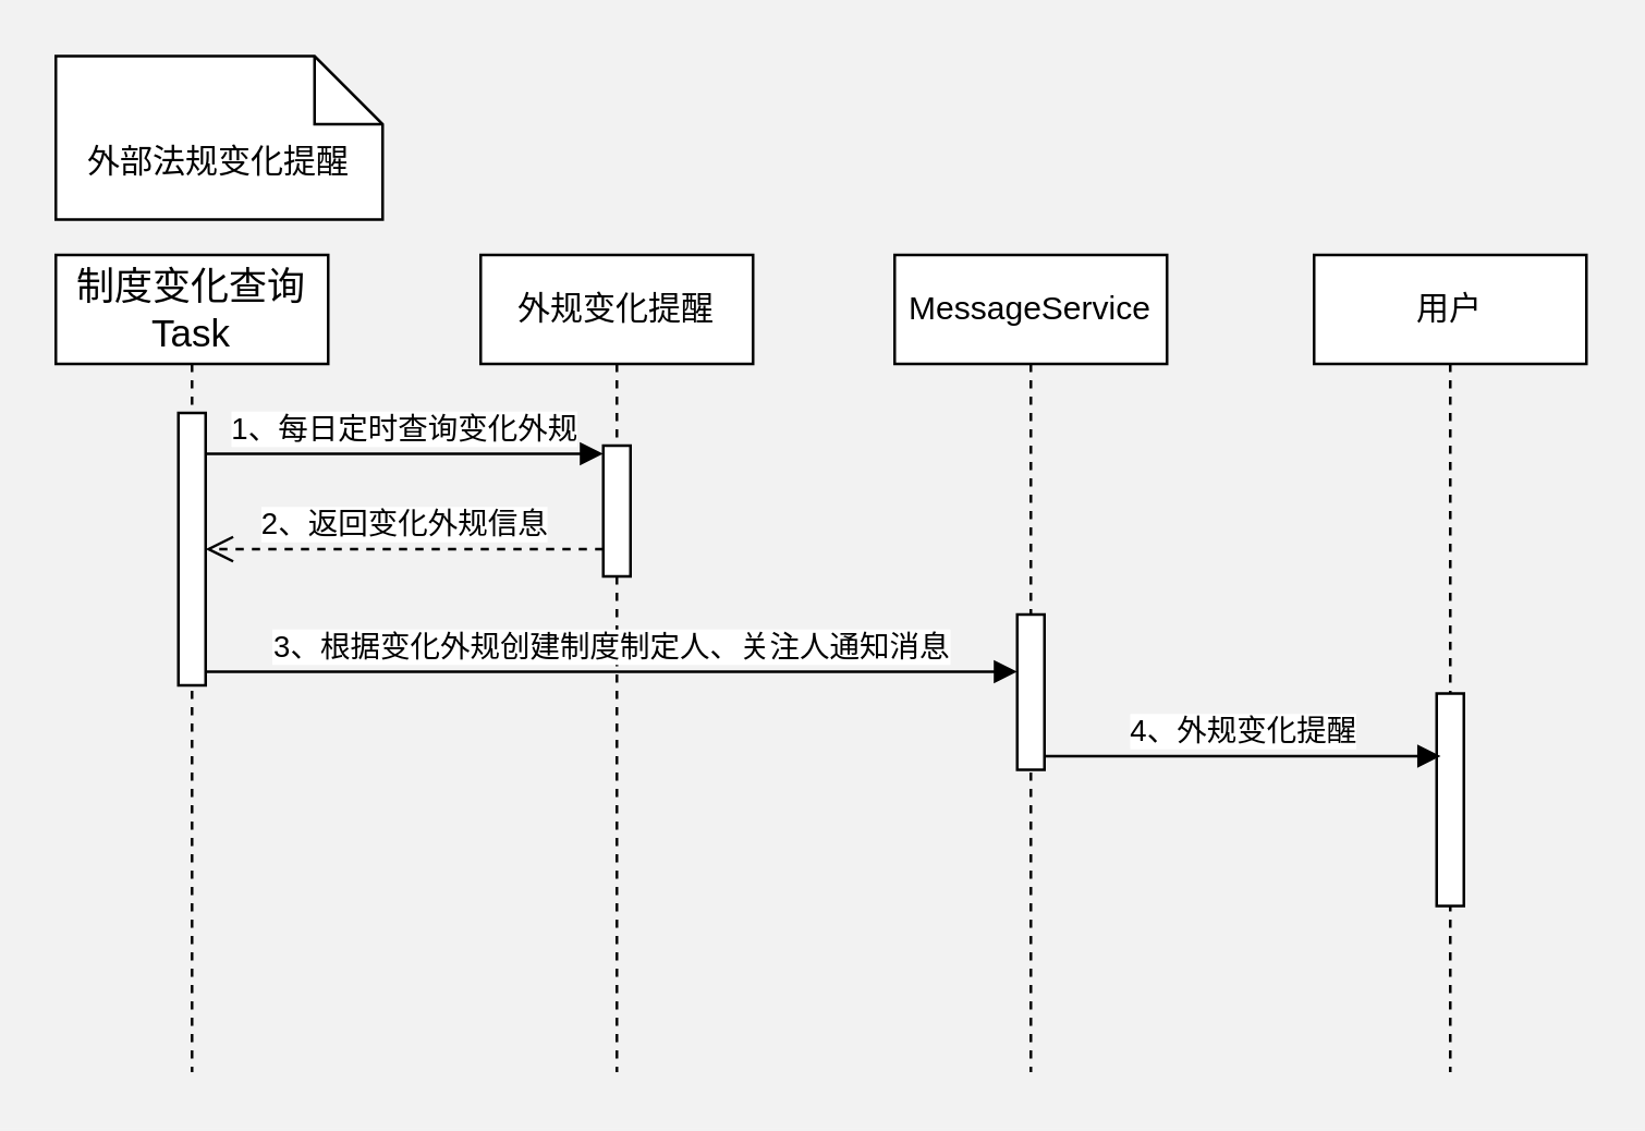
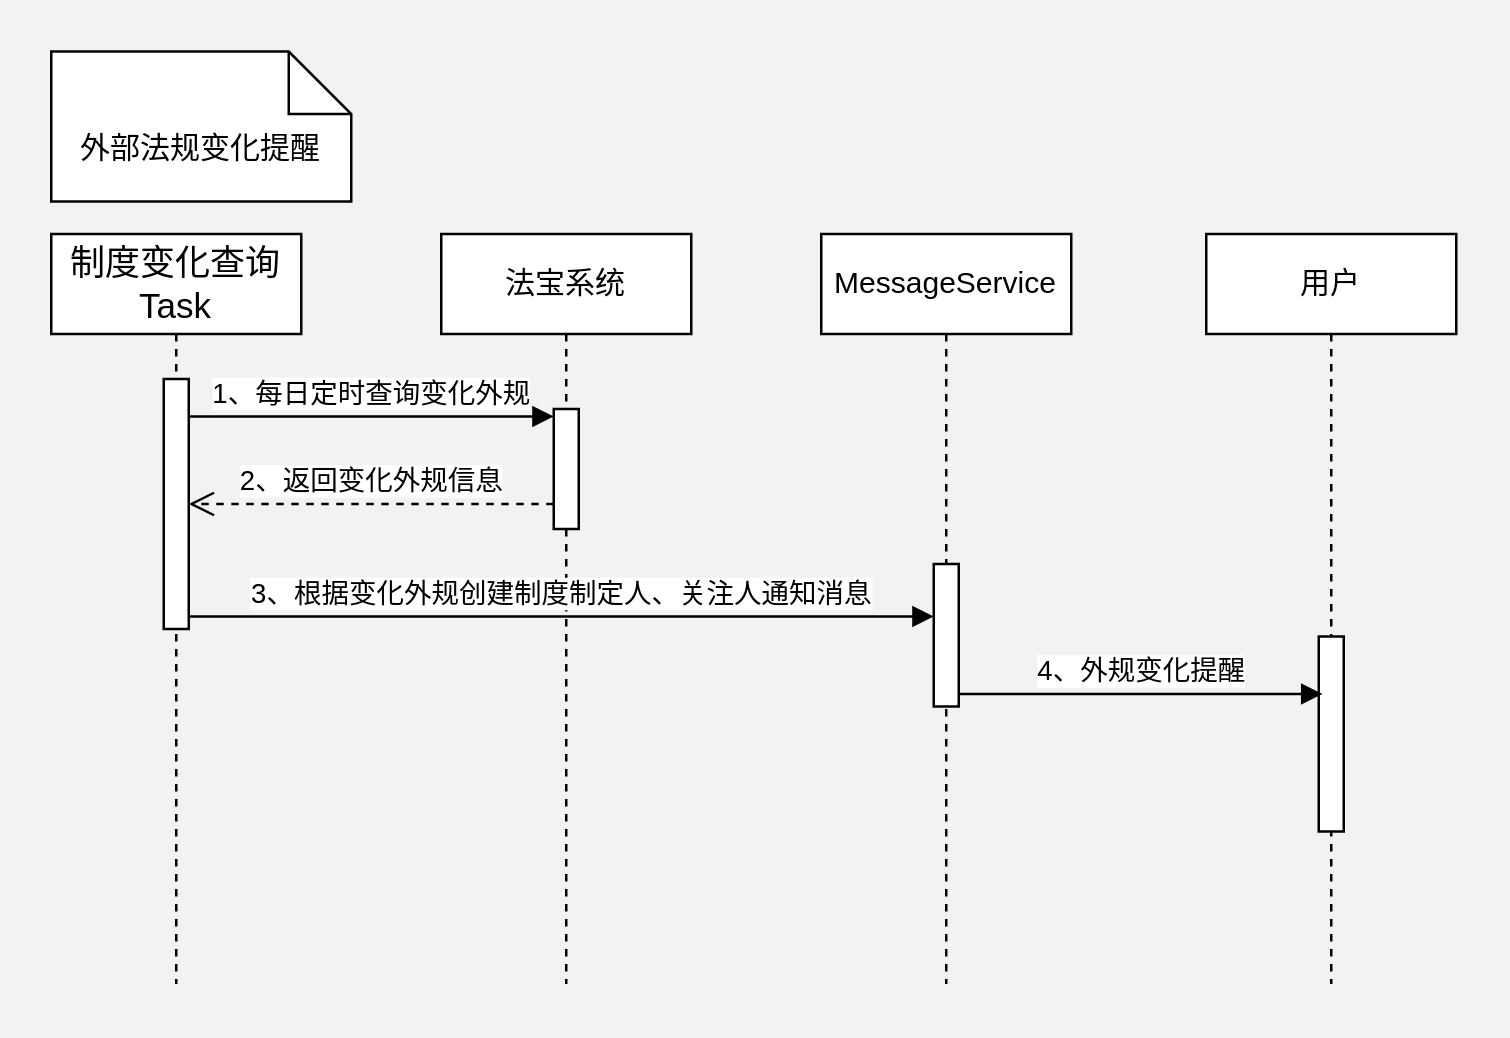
  <mxCell id="0" />
  <mxCell id="1" parent="0" />
  <mxCell id="2" value="&lt;span style=&quot;font-size: 14px;&quot;&gt;制度变化查询Task&lt;/span&gt;" style="shape=umlLifeline;perimeter=lifelinePerimeter;whiteSpace=wrap;html=1;container=1;dropTarget=0;collapsible=0;recursiveResize=0;outlineConnect=0;portConstraint=eastwest;newEdgeStyle={&quot;curved&quot;:0,&quot;rounded&quot;:0};" vertex="1" parent="1"><mxGeometry x="20" y="93" width="100" height="300" as="geometry" /></mxCell>
  <mxCell id="3" value="" style="html=1;points=[[0,0,0,0,5],[0,1,0,0,-5],[1,0,0,0,5],[1,1,0,0,-5]];perimeter=orthogonalPerimeter;outlineConnect=0;targetShapes=umlLifeline;portConstraint=eastwest;newEdgeStyle={&quot;curved&quot;:0,&quot;rounded&quot;:0};" vertex="1" parent="2"><mxGeometry x="45" y="58" width="10" height="100" as="geometry" /></mxCell>
- <mxCell id="4" value="外规变化提醒" style="shape=umlLifeline;perimeter=lifelinePerimeter;whiteSpace=wrap;html=1;container=1;dropTarget=0;collapsible=0;recursiveResize=0;outlineConnect=0;portConstraint=eastwest;newEdgeStyle={&quot;curved&quot;:0,&quot;rounded&quot;:0};" vertex="1" parent="1"><mxGeometry x="176" y="93" width="100" height="300" as="geometry" /></mxCell>
+ <mxCell id="4" value="法宝系统" style="shape=umlLifeline;perimeter=lifelinePerimeter;whiteSpace=wrap;html=1;container=1;dropTarget=0;collapsible=0;recursiveResize=0;outlineConnect=0;portConstraint=eastwest;newEdgeStyle={&quot;curved&quot;:0,&quot;rounded&quot;:0};" vertex="1" parent="1"><mxGeometry x="176" y="93" width="100" height="300" as="geometry" /></mxCell>
  <mxCell id="5" value="" style="html=1;points=[[0,0,0,0,5],[0,1,0,0,-5],[1,0,0,0,5],[1,1,0,0,-5]];perimeter=orthogonalPerimeter;outlineConnect=0;targetShapes=umlLifeline;portConstraint=eastwest;newEdgeStyle={&quot;curved&quot;:0,&quot;rounded&quot;:0};" vertex="1" parent="4"><mxGeometry x="45" y="70" width="10" height="48" as="geometry" /></mxCell>
  <mxCell id="6" value="1、每日定时查询变化外规" style="html=1;verticalAlign=bottom;endArrow=block;curved=0;rounded=0;" edge="1" parent="1"><mxGeometry width="80" relative="1" as="geometry"><mxPoint x="75" y="166" as="sourcePoint" /><mxPoint x="221" y="166" as="targetPoint" /></mxGeometry></mxCell>
  <mxCell id="7" value="MessageService" style="shape=umlLifeline;perimeter=lifelinePerimeter;whiteSpace=wrap;html=1;container=1;dropTarget=0;collapsible=0;recursiveResize=0;outlineConnect=0;portConstraint=eastwest;newEdgeStyle={&quot;curved&quot;:0,&quot;rounded&quot;:0};" vertex="1" parent="1"><mxGeometry x="328" y="93" width="100" height="300" as="geometry" /></mxCell>
  <mxCell id="8" value="" style="html=1;points=[[0,0,0,0,5],[0,1,0,0,-5],[1,0,0,0,5],[1,1,0,0,-5]];perimeter=orthogonalPerimeter;outlineConnect=0;targetShapes=umlLifeline;portConstraint=eastwest;newEdgeStyle={&quot;curved&quot;:0,&quot;rounded&quot;:0};" vertex="1" parent="7"><mxGeometry x="45" y="132" width="10" height="57" as="geometry" /></mxCell>
  <mxCell id="9" value="3、根据变化外规创建制度制定人、关注人通知消息" style="html=1;verticalAlign=bottom;endArrow=block;curved=0;rounded=0;exitX=1;exitY=1;exitDx=0;exitDy=-5;exitPerimeter=0;" edge="1" parent="1" source="3"><mxGeometry width="80" relative="1" as="geometry"><mxPoint x="79" y="246" as="sourcePoint" /><mxPoint x="373" y="246" as="targetPoint" /></mxGeometry></mxCell>
  <mxCell id="10" value="用户" style="shape=umlLifeline;perimeter=lifelinePerimeter;whiteSpace=wrap;html=1;container=1;dropTarget=0;collapsible=0;recursiveResize=0;outlineConnect=0;portConstraint=eastwest;newEdgeStyle={&quot;curved&quot;:0,&quot;rounded&quot;:0};" vertex="1" parent="1"><mxGeometry x="482" y="93" width="100" height="300" as="geometry" /></mxCell>
  <mxCell id="11" value="" style="html=1;points=[[0,0,0,0,5],[0,1,0,0,-5],[1,0,0,0,5],[1,1,0,0,-5]];perimeter=orthogonalPerimeter;outlineConnect=0;targetShapes=umlLifeline;portConstraint=eastwest;newEdgeStyle={&quot;curved&quot;:0,&quot;rounded&quot;:0};" vertex="1" parent="10"><mxGeometry x="45" y="161" width="10" height="78" as="geometry" /></mxCell>
  <mxCell id="12" value="4、外规变化提醒" style="html=1;verticalAlign=bottom;endArrow=block;curved=0;rounded=0;exitX=1;exitY=1;exitDx=0;exitDy=-5;exitPerimeter=0;" edge="1" parent="1" source="8"><mxGeometry width="80" relative="1" as="geometry"><mxPoint x="401" y="277" as="sourcePoint" /><mxPoint x="528.5" y="277" as="targetPoint" /></mxGeometry></mxCell>
  <mxCell id="13" value="2、返回变化外规信息" style="html=1;verticalAlign=bottom;endArrow=open;dashed=1;endSize=8;curved=0;rounded=0;" edge="1" parent="1" source="5"><mxGeometry relative="1" as="geometry"><mxPoint x="155" y="201" as="sourcePoint" /><mxPoint x="75" y="201" as="targetPoint" /></mxGeometry></mxCell>
  <mxCell id="14" value="外部法规变化提醒" style="shape=note2;boundedLbl=1;whiteSpace=wrap;html=1;size=25;verticalAlign=top;align=center;" vertex="1" parent="1"><mxGeometry x="20" y="20" width="120" height="60" as="geometry" /></mxCell>
